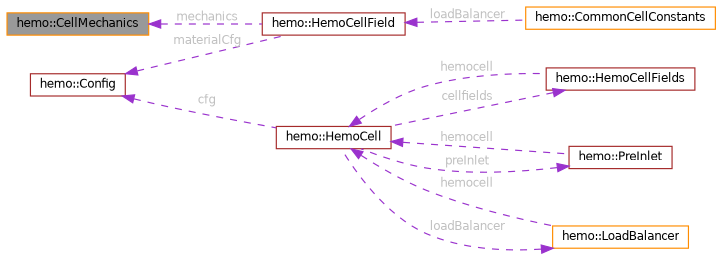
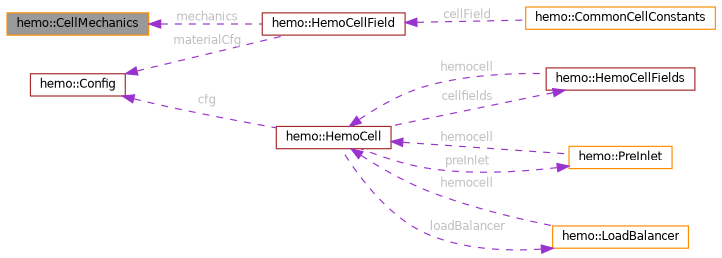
  digraph {
    rankdir=LR
    node [color=darkorange fillcolor=white fontname=Helvetica fontsize=10 shape=box style=filled]
    edge [color=darkorchid3 dir=back fontcolor=grey fontname=Helvetica fontsize=10 labelfontname=Helvetica labelfontsize=10 style=dashed]
    n1 [fillcolor=grey60 fontcolor=black height=0.2 label="hemo::CellMechanics" width=0.4]
    n2 [color=brown height=0.2 label="hemo::HemoCellField" width=0.4]
    n3 [height=0.2 label="hemo::CommonCellConstants" width=0.4]
    n4 [color=brown height=0.2 label="hemo::HemoCellFields" width=0.4]
    n5 [color=brown height=0.2 label="hemo::HemoCell" width=0.4]
-   n6 [color=brown height=0.2 label="hemo::PreInlet" width=0.4]
+   n6 [height=0.2 label="hemo::PreInlet" width=0.4]
    n7 [height=0.2 label="hemo::LoadBalancer" width=0.4]
    n8 [color=brown height=0.2 label="hemo::Config" width=0.4]
    n1 -> n2 [label=" mechanics"]
-   n2 -> n3 [label=" loadBalancer"]
+   n2 -> n3 [label=" cellField"]
    n4 -> n5 [label=" cellfields"]
    n5 -> n4 [label=" hemocell"]
    n5 -> n6 [label=" hemocell"]
    n5 -> n7 [label=" hemocell"]
    n6 -> n5 [label=" preInlet"]
    n7 -> n5 [label=" loadBalancer"]
    n8 -> n2 [label=" materialCfg"]
    n8 -> n5 [label=" cfg"]
  }
